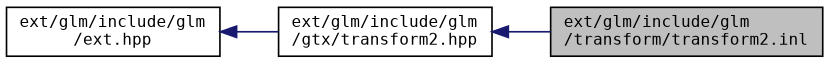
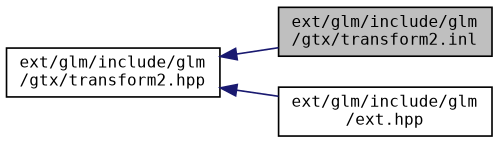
  digraph {
    fontname="DejaVu Sans Mono"
    rankdir=LR
    node [color=black fillcolor=white fontname="DejaVu Sans Mono" fontsize=10 shape=record style=filled]
    edge [color=midnightblue dir=back fontname="DejaVu Sans Mono" fontsize=10 labelfontname=Helvetica labelfontsize=10 style=solid]
-   n1 [fillcolor=grey75 fontcolor=black height=0.2 label="ext/glm/include/glm\l/transform/transform2.inl" width=0.4]
+   n1 [fillcolor=grey75 fontcolor=black height=0.2 label="ext/glm/include/glm\l/gtx/transform2.inl" width=0.4]
    n2 [height=0.2 label="ext/glm/include/glm\l/gtx/transform2.hpp" width=0.4]
    n3 [height=0.2 label="ext/glm/include/glm\l/ext.hpp" width=0.4]
    n2 -> n1
-   n3 -> n2
+   n2 -> n3
  }
